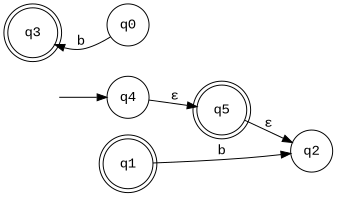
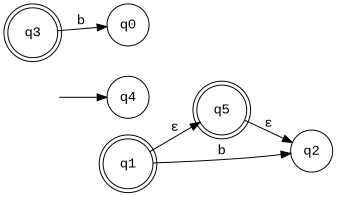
  digraph {
    fontname="Liberation Mono"
    rankdir=LR
    node [fontname="Liberation Mono" shape=circle]
    edge [fontname="Liberation Mono"]
    "" [shape=none]
    q4
    q5 [shape=doublecircle]
    q1 [shape=doublecircle]
    q2
    q3 [shape=doublecircle]
    q0
    "" -> q4
-   q4 -> q5 [label="ε"]
+   q1 -> q5 [label="ε"]
    q5 -> q2 [label="ε"]
    q1 -> q2 [label=b]
-   q0 -> q3 [label=b]
+   q3 -> q0 [label=b]
  }
